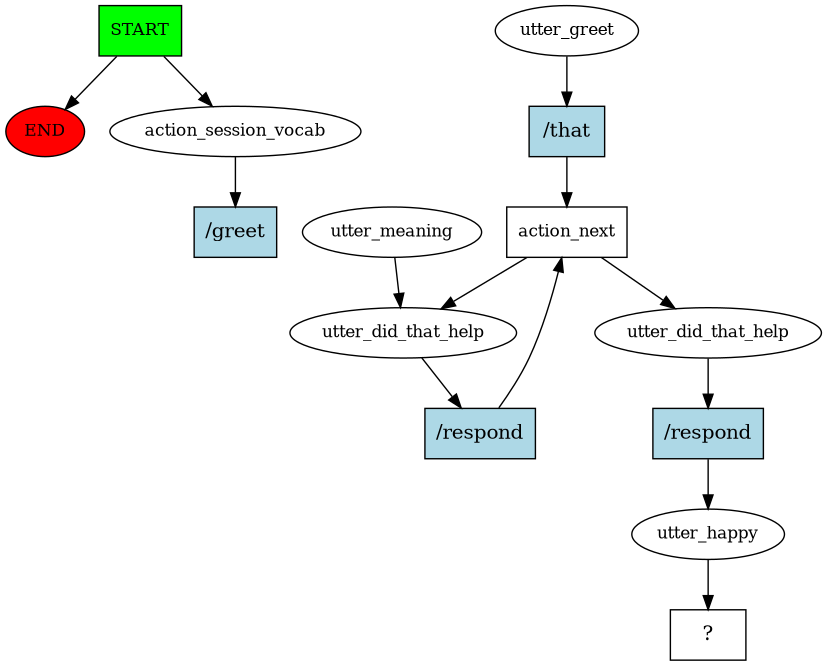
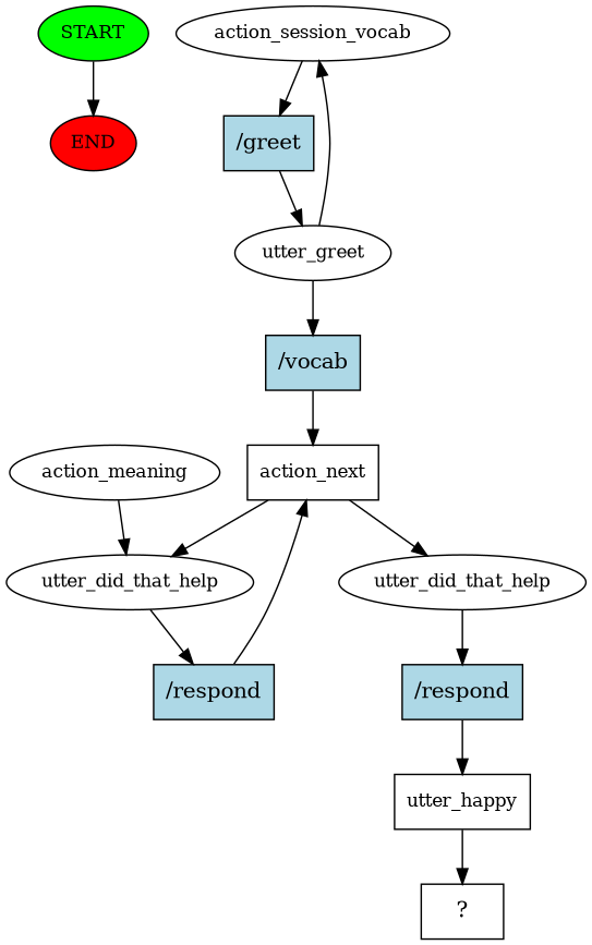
  digraph {
    node [fontsize=12]
-   n1 [fillcolor=green label=START style=filled shape=box]
+   n1 [fillcolor=green label=START style=filled]
    n2 [fillcolor=red label=END style=filled]
    n3 [label=action_session_vocab]
    n4 [fillcolor=lightblue label="/greet" shape=rect style=filled fontsize=""]
    n5 [label=utter_greet]
-   n6 [fillcolor=lightblue label="/that" shape=rect style=filled fontsize=""]
+   n6 [fillcolor=lightblue label="/vocab" shape=rect style=filled fontsize=""]
    n7 [label=action_next shape=box]
-   n8 [label=utter_meaning]
+   n8 [label=action_meaning]
    n9 [label=utter_did_that_help]
    n10 [fillcolor=lightblue label="/respond" shape=rect style=filled fontsize=""]
    n11 [label=utter_did_that_help]
    n12 [fillcolor=lightblue label="/respond" shape=rect style=filled fontsize=""]
-   n13 [label=utter_happy]
+   n13 [label=utter_happy shape=box]
    n14 [label="  ?  " shape=rect fontsize=""]
    n1 -> n2
-   n1 -> n3
+   n5 -> n3
    n3 -> n4
+   n4 -> n5
    n5 -> n6
    n6 -> n7
    n7 -> n9
    n7 -> n11
    n8 -> n9
    n9 -> n10
    n10 -> n7
    n11 -> n12
    n12 -> n13
    n13 -> n14
  }
